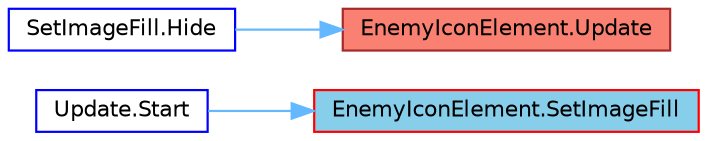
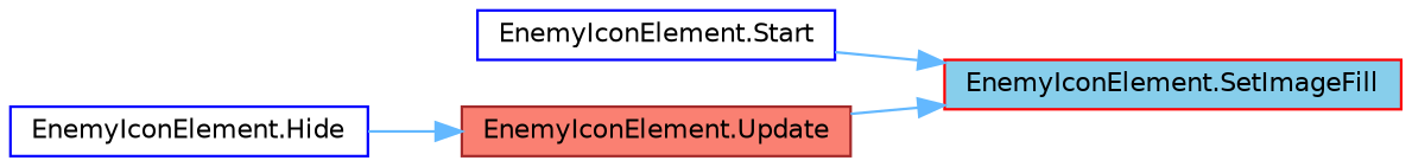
  digraph {
    rankdir=RL
    node [color=blue fillcolor=white fontname=Helvetica fontsize=10 shape=box style=filled]
    edge [color=steelblue1 dir=back fontname=Helvetica fontsize=10 labelfontname=Helvetica labelfontsize=10 style=solid]
    n1 [color=red fillcolor=skyblue fontcolor=black height=0.2 label="EnemyIconElement.SetImageFill" width=0.4]
-   n2 [height=0.2 label="Update.Start" width=0.4]
+   n2 [height=0.2 label="EnemyIconElement.Start" width=0.4]
    n3 [color=brown fillcolor=salmon height=0.2 label="EnemyIconElement.Update" width=0.4]
-   n4 [height=0.2 label="SetImageFill.Hide" width=0.4]
+   n4 [height=0.2 label="EnemyIconElement.Hide" width=0.4]
    n1 -> n2
+   n1 -> n3
    n3 -> n4
  }
